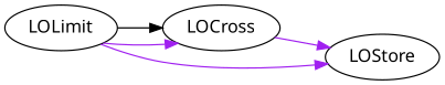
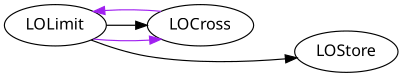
  digraph {
    fontname="Noto Sans"
    rankdir=LR
    node [fontname="Noto Sans"]
    edge [color=purple fontname="Noto Sans"]
    LOLimit [limit=100]
    LOCross
    LOStore
    LOLimit -> LOCross
    LOLimit -> LOCross [color=black]
-   LOLimit -> LOStore
-   LOCross -> LOStore
+   LOLimit -> LOStore [color=black]
+   LOCross -> LOLimit
  }
